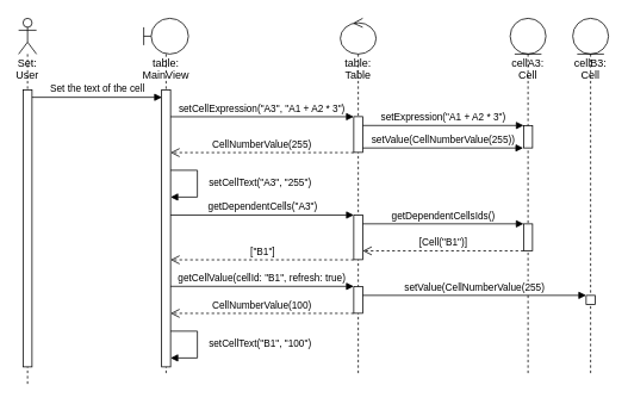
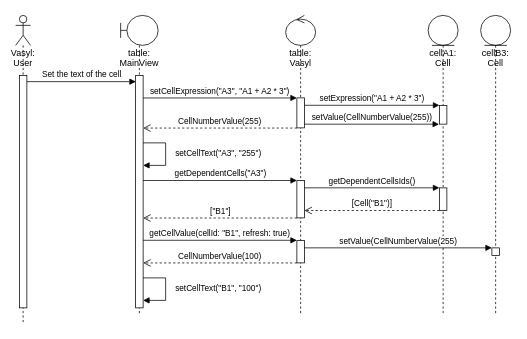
  <mxCell id="0" />
  <mxCell id="1" parent="0" />
- <mxCell id="2" value="Set: User" style="shape=umlLifeline;participant=umlActor;perimeter=lifelinePerimeter;whiteSpace=wrap;html=1;container=1;collapsible=0;recursiveResize=0;verticalAlign=top;spacingTop=36;outlineConnect=0;" parent="1" vertex="1"><mxGeometry x="20" y="20" width="20" height="410" as="geometry" /></mxCell>
+ <mxCell id="2" value="Vasyl: User" style="shape=umlLifeline;participant=umlActor;perimeter=lifelinePerimeter;whiteSpace=wrap;html=1;container=1;collapsible=0;recursiveResize=0;verticalAlign=top;spacingTop=36;outlineConnect=0;" parent="1" vertex="1"><mxGeometry x="20" y="20" width="20" height="410" as="geometry" /></mxCell>
  <mxCell id="3" value="" style="html=1;points=[];perimeter=orthogonalPerimeter;" parent="2" vertex="1"><mxGeometry x="5" y="80" width="10" height="310" as="geometry" /></mxCell>
  <mxCell id="4" value="table: MainView" style="shape=umlLifeline;participant=umlBoundary;perimeter=lifelinePerimeter;whiteSpace=wrap;html=1;container=1;collapsible=0;recursiveResize=0;verticalAlign=top;spacingTop=36;outlineConnect=0;" parent="1" vertex="1"><mxGeometry x="160" y="20" width="50" height="400" as="geometry" /></mxCell>
  <mxCell id="5" value="" style="html=1;points=[];perimeter=orthogonalPerimeter;" parent="4" vertex="1"><mxGeometry x="20" y="80" width="10" height="310" as="geometry" /></mxCell>
  <mxCell id="6" value="setCellText(&quot;A3&quot;, &quot;255&quot;)" style="html=1;verticalAlign=bottom;endArrow=block;rounded=0;" parent="4" source="5" target="5" edge="1"><mxGeometry x="0.167" y="70" width="80" relative="1" as="geometry"><mxPoint x="50" y="220" as="sourcePoint" /><mxPoint x="160" y="240" as="targetPoint" /><Array as="points"><mxPoint x="60" y="170" /><mxPoint x="60" y="200" /></Array><mxPoint as="offset" /></mxGeometry></mxCell>
  <mxCell id="7" value="setCellText(&quot;B1&quot;, &quot;100&quot;)" style="html=1;verticalAlign=bottom;endArrow=block;rounded=0;" parent="4" source="5" target="5" edge="1"><mxGeometry x="0.167" y="70" width="80" relative="1" as="geometry"><mxPoint x="30" y="470" as="sourcePoint" /><mxPoint x="30" y="510.0" as="targetPoint" /><Array as="points"><mxPoint x="60" y="350" /><mxPoint x="60" y="380" /></Array><mxPoint as="offset" /></mxGeometry></mxCell>
- <mxCell id="8" value="table: Table" style="shape=umlLifeline;participant=umlControl;perimeter=lifelinePerimeter;whiteSpace=wrap;html=1;container=1;collapsible=0;recursiveResize=0;verticalAlign=top;spacingTop=36;outlineConnect=0;" parent="1" vertex="1"><mxGeometry x="380" y="20" width="40" height="400" as="geometry" /></mxCell>
+ <mxCell id="8" value="table: Vasyl" style="shape=umlLifeline;participant=umlControl;perimeter=lifelinePerimeter;whiteSpace=wrap;html=1;container=1;collapsible=0;recursiveResize=0;verticalAlign=top;spacingTop=36;outlineConnect=0;" parent="1" vertex="1"><mxGeometry x="380" y="20" width="40" height="400" as="geometry" /></mxCell>
  <mxCell id="9" value="" style="html=1;points=[];perimeter=orthogonalPerimeter;" parent="8" vertex="1"><mxGeometry x="15" y="110" width="10" height="40" as="geometry" /></mxCell>
  <mxCell id="10" value="" style="html=1;points=[];perimeter=orthogonalPerimeter;" parent="8" vertex="1"><mxGeometry x="15" y="220" width="10" height="50" as="geometry" /></mxCell>
  <mxCell id="11" value="" style="html=1;points=[];perimeter=orthogonalPerimeter;" parent="8" vertex="1"><mxGeometry x="15" y="300" width="10" height="30" as="geometry" /></mxCell>
- <mxCell id="12" value="cellA3: Cell" style="shape=umlLifeline;participant=umlEntity;perimeter=lifelinePerimeter;whiteSpace=wrap;html=1;container=1;collapsible=0;recursiveResize=0;verticalAlign=top;spacingTop=36;outlineConnect=0;" parent="1" vertex="1"><mxGeometry x="570" y="20" width="40" height="400" as="geometry" /></mxCell>
+ <mxCell id="12" value="cellA1: Cell" style="shape=umlLifeline;participant=umlEntity;perimeter=lifelinePerimeter;whiteSpace=wrap;html=1;container=1;collapsible=0;recursiveResize=0;verticalAlign=top;spacingTop=36;outlineConnect=0;" parent="1" vertex="1"><mxGeometry x="570" y="20" width="40" height="400" as="geometry" /></mxCell>
  <mxCell id="13" value="" style="html=1;points=[];perimeter=orthogonalPerimeter;" parent="12" vertex="1"><mxGeometry x="15" y="120" width="10" height="25" as="geometry" /></mxCell>
  <mxCell id="14" value="" style="html=1;points=[];perimeter=orthogonalPerimeter;" parent="12" vertex="1"><mxGeometry x="15" y="230" width="10" height="30" as="geometry" /></mxCell>
  <mxCell id="15" value="Set the text of the cell" style="html=1;verticalAlign=bottom;endArrow=block;rounded=0;entryX=0.032;entryY=0.027;entryDx=0;entryDy=0;entryPerimeter=0;" parent="1" source="3" target="5" edge="1"><mxGeometry width="80" relative="1" as="geometry"><mxPoint x="60" y="110" as="sourcePoint" /><mxPoint x="140" y="110" as="targetPoint" /></mxGeometry></mxCell>
  <mxCell id="16" value="setCellExpression(&quot;A3&quot;, &quot;A1 + A2 * 3&quot;)" style="html=1;verticalAlign=bottom;endArrow=block;rounded=0;entryX=-0.004;entryY=0.003;entryDx=0;entryDy=0;entryPerimeter=0;" parent="1" source="5" target="9" edge="1"><mxGeometry width="80" relative="1" as="geometry"><mxPoint x="250" y="120" as="sourcePoint" /><mxPoint x="330" y="120" as="targetPoint" /></mxGeometry></mxCell>
  <mxCell id="17" value="getDependentCells(&quot;A3&quot;)" style="html=1;verticalAlign=bottom;endArrow=block;rounded=0;entryX=0;entryY=0.003;entryDx=0;entryDy=0;entryPerimeter=0;" parent="1" source="5" target="10" edge="1"><mxGeometry width="80" relative="1" as="geometry"><mxPoint x="200" y="250" as="sourcePoint" /><mxPoint x="380" y="240" as="targetPoint" /></mxGeometry></mxCell>
  <mxCell id="18" value="CellNumberValue(255)" style="html=1;verticalAlign=bottom;endArrow=open;dashed=1;endSize=8;rounded=0;exitX=0.002;exitY=1.006;exitDx=0;exitDy=0;exitPerimeter=0;" parent="1" source="9" target="5" edge="1"><mxGeometry relative="1" as="geometry"><mxPoint x="350" y="169.81" as="sourcePoint" /><mxPoint x="270" y="169.81" as="targetPoint" /></mxGeometry></mxCell>
  <mxCell id="19" value="[&quot;B1&quot;]" style="html=1;verticalAlign=bottom;endArrow=open;dashed=1;endSize=8;rounded=0;exitX=-0.003;exitY=1.004;exitDx=0;exitDy=0;exitPerimeter=0;" parent="1" source="10" target="5" edge="1"><mxGeometry relative="1" as="geometry"><mxPoint x="370" y="280" as="sourcePoint" /><mxPoint x="186" y="350" as="targetPoint" /></mxGeometry></mxCell>
  <mxCell id="20" value="cellB3: Cell" style="shape=umlLifeline;participant=umlEntity;perimeter=lifelinePerimeter;whiteSpace=wrap;html=1;container=1;collapsible=0;recursiveResize=0;verticalAlign=top;spacingTop=36;outlineConnect=0;" parent="1" vertex="1"><mxGeometry x="640" y="20" width="40" height="400" as="geometry" /></mxCell>
  <mxCell id="21" value="" style="html=1;points=[];perimeter=orthogonalPerimeter;" parent="20" vertex="1"><mxGeometry x="15" y="310" width="10" height="10" as="geometry" /></mxCell>
  <mxCell id="22" value="setExpression(&quot;A1 + A2 * 3&quot;)" style="html=1;verticalAlign=bottom;endArrow=block;rounded=0;entryX=0.003;entryY=-0.005;entryDx=0;entryDy=0;entryPerimeter=0;" parent="1" source="9" target="13" edge="1"><mxGeometry width="80" relative="1" as="geometry"><mxPoint x="720" y="140" as="sourcePoint" /><mxPoint x="955.03" y="140" as="targetPoint" /></mxGeometry></mxCell>
  <mxCell id="23" value="setValue(CellNumberValue(255))" style="html=1;verticalAlign=bottom;endArrow=block;rounded=0;entryX=-0.047;entryY=1.003;entryDx=0;entryDy=0;entryPerimeter=0;" parent="1" source="9" target="13" edge="1"><mxGeometry width="80" relative="1" as="geometry"><mxPoint x="445" y="154.3" as="sourcePoint" /><mxPoint x="550" y="170" as="targetPoint" /></mxGeometry></mxCell>
  <mxCell id="24" value="setValue(CellNumberValue(255)" style="html=1;verticalAlign=bottom;endArrow=block;rounded=0;entryX=-0.003;entryY=-0.003;entryDx=0;entryDy=0;entryPerimeter=0;" parent="1" source="11" target="21" edge="1"><mxGeometry width="80" relative="1" as="geometry"><mxPoint x="550" y="369" as="sourcePoint" /><mxPoint x="730" y="369" as="targetPoint" /></mxGeometry></mxCell>
  <mxCell id="25" value="getDependentCellsIds()" style="html=1;verticalAlign=bottom;endArrow=block;rounded=0;entryX=-0.002;entryY=-0.002;entryDx=0;entryDy=0;entryPerimeter=0;" parent="1" source="10" target="14" edge="1"><mxGeometry width="80" relative="1" as="geometry"><mxPoint x="380" y="229.71" as="sourcePoint" /><mxPoint x="520" y="209.53" as="targetPoint" /></mxGeometry></mxCell>
  <mxCell id="26" value="[Cell(&quot;B1&quot;)]" style="html=1;verticalAlign=bottom;endArrow=open;dashed=1;endSize=8;rounded=0;exitX=0.002;exitY=1.006;exitDx=0;exitDy=0;exitPerimeter=0;" parent="1" source="14" target="10" edge="1"><mxGeometry relative="1" as="geometry"><mxPoint x="540" y="259.34" as="sourcePoint" /><mxPoint x="380" y="289.89" as="targetPoint" /></mxGeometry></mxCell>
  <mxCell id="27" value="CellNumberValue(100)" style="html=1;verticalAlign=bottom;endArrow=open;dashed=1;endSize=8;rounded=0;exitX=0;exitY=1.003;exitDx=0;exitDy=0;exitPerimeter=0;" parent="1" source="11" target="5" edge="1"><mxGeometry relative="1" as="geometry"><mxPoint x="370" y="380" as="sourcePoint" /><mxPoint x="190" y="465.73" as="targetPoint" /></mxGeometry></mxCell>
  <mxCell id="28" value="getCellValue(cellId: &quot;B1&quot;, refresh: true)" style="html=1;verticalAlign=bottom;endArrow=block;rounded=0;entryX=-0.001;entryY=-0.004;entryDx=0;entryDy=0;entryPerimeter=0;" parent="1" source="5" target="11" edge="1"><mxGeometry width="80" relative="1" as="geometry"><mxPoint x="190" y="405.25" as="sourcePoint" /><mxPoint x="420" y="320" as="targetPoint" /></mxGeometry></mxCell>
